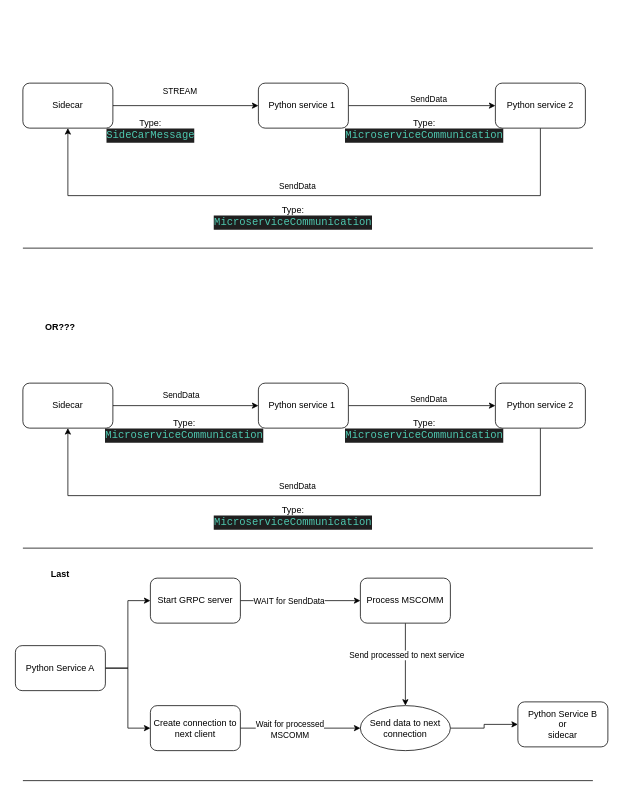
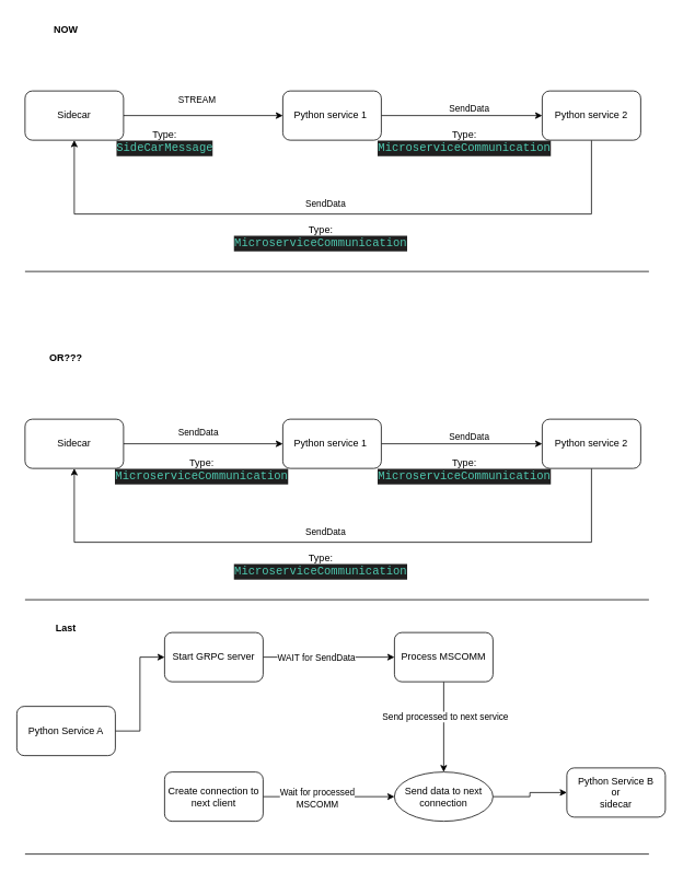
  <mxCell id="0" />
  <mxCell id="1" parent="0" />
  <mxCell id="2" style="edgeStyle=orthogonalEdgeStyle;rounded=0;orthogonalLoop=1;jettySize=auto;html=1;entryX=0;entryY=0.5;entryDx=0;entryDy=0;" parent="1" source="4" target="7" edge="1"><mxGeometry relative="1" as="geometry" /></mxCell>
  <mxCell id="3" value="STREAM&amp;nbsp;" style="edgeLabel;html=1;align=center;verticalAlign=middle;resizable=0;points=[];" parent="2" vertex="1" connectable="0"><mxGeometry x="-0.165" y="-3" relative="1" as="geometry"><mxPoint x="9" y="-23" as="offset" /></mxGeometry></mxCell>
  <mxCell id="4" value="Sidecar" style="rounded=1;whiteSpace=wrap;html=1;" parent="1" vertex="1"><mxGeometry x="30" y="110" width="120" height="60" as="geometry" /></mxCell>
  <mxCell id="5" style="edgeStyle=orthogonalEdgeStyle;rounded=0;orthogonalLoop=1;jettySize=auto;html=1;" parent="1" source="7" target="9" edge="1"><mxGeometry relative="1" as="geometry" /></mxCell>
  <mxCell id="6" value="SendData" style="edgeLabel;html=1;align=center;verticalAlign=middle;resizable=0;points=[];" parent="5" vertex="1" connectable="0"><mxGeometry x="-0.296" relative="1" as="geometry"><mxPoint x="37" y="-10" as="offset" /></mxGeometry></mxCell>
  <mxCell id="7" value="Python service 1&amp;nbsp;" style="rounded=1;whiteSpace=wrap;html=1;" parent="1" vertex="1"><mxGeometry x="344" y="110" width="120" height="60" as="geometry" /></mxCell>
  <mxCell id="8" style="edgeStyle=orthogonalEdgeStyle;rounded=0;orthogonalLoop=1;jettySize=auto;html=1;entryX=0.5;entryY=1;entryDx=0;entryDy=0;" parent="1" source="9" target="4" edge="1"><mxGeometry relative="1" as="geometry"><Array as="points"><mxPoint x="720" y="260" /><mxPoint x="90" y="260" /></Array></mxGeometry></mxCell>
  <mxCell id="9" value="Python service 2" style="rounded=1;whiteSpace=wrap;html=1;" parent="1" vertex="1"><mxGeometry x="660" y="110" width="120" height="60" as="geometry" /></mxCell>
  <mxCell id="10" value="Type:&lt;br&gt;&lt;div style=&quot;color: rgb(204, 204, 204); background-color: rgb(31, 31, 31); font-family: Consolas, &amp;quot;Courier New&amp;quot;, monospace; font-size: 14px; line-height: 19px; white-space-collapse: preserve;&quot;&gt;&lt;span style=&quot;color: #4ec9b0;&quot;&gt;SideCarMessage&lt;/span&gt;&lt;/div&gt;" style="text;html=1;align=center;verticalAlign=middle;resizable=0;points=[];autosize=1;strokeColor=none;fillColor=none;" parent="1" vertex="1"><mxGeometry x="135" y="148" width="130" height="50" as="geometry" /></mxCell>
  <mxCell id="11" value="Type:&lt;br&gt;&lt;div style=&quot;color: rgb(204, 204, 204); background-color: rgb(31, 31, 31); font-family: Consolas, &amp;quot;Courier New&amp;quot;, monospace; font-size: 14px; line-height: 19px; white-space-collapse: preserve;&quot;&gt;&lt;div style=&quot;line-height: 19px;&quot;&gt;&lt;span style=&quot;color: #4ec9b0;&quot;&gt;MicroserviceCommunication&lt;/span&gt;&lt;/div&gt;&lt;/div&gt;" style="text;html=1;align=center;verticalAlign=middle;resizable=0;points=[];autosize=1;strokeColor=none;fillColor=none;" parent="1" vertex="1"><mxGeometry x="455" y="148" width="220" height="50" as="geometry" /></mxCell>
+ <mxCell id="12" value="&lt;b&gt;NOW&lt;/b&gt;" style="text;html=1;align=center;verticalAlign=middle;whiteSpace=wrap;rounded=0;" parent="1" vertex="1"><mxGeometry x="50" y="20" width="60" height="30" as="geometry" /></mxCell>
  <mxCell id="13" value="" style="endArrow=none;html=1;rounded=0;" parent="1" edge="1"><mxGeometry width="50" height="50" relative="1" as="geometry"><mxPoint x="30" y="330" as="sourcePoint" /><mxPoint x="790" y="330" as="targetPoint" /></mxGeometry></mxCell>
  <mxCell id="14" value="SendData" style="edgeLabel;html=1;align=center;verticalAlign=middle;resizable=0;points=[];" parent="1" vertex="1" connectable="0"><mxGeometry x="395" y="246" as="geometry" /></mxCell>
  <mxCell id="15" value="Type:&lt;br&gt;&lt;div style=&quot;color: rgb(204, 204, 204); background-color: rgb(31, 31, 31); font-family: Consolas, &amp;quot;Courier New&amp;quot;, monospace; font-size: 14px; line-height: 19px; white-space-collapse: preserve;&quot;&gt;&lt;div style=&quot;line-height: 19px;&quot;&gt;&lt;span style=&quot;color: #4ec9b0;&quot;&gt;MicroserviceCommunication&lt;/span&gt;&lt;/div&gt;&lt;/div&gt;" style="text;html=1;align=center;verticalAlign=middle;resizable=0;points=[];autosize=1;strokeColor=none;fillColor=none;" parent="1" vertex="1"><mxGeometry x="280" y="264" width="220" height="50" as="geometry" /></mxCell>
  <mxCell id="16" style="edgeStyle=orthogonalEdgeStyle;rounded=0;orthogonalLoop=1;jettySize=auto;html=1;entryX=0;entryY=0.5;entryDx=0;entryDy=0;" parent="1" source="17" target="20" edge="1"><mxGeometry relative="1" as="geometry" /></mxCell>
  <mxCell id="17" value="Sidecar" style="rounded=1;whiteSpace=wrap;html=1;" parent="1" vertex="1"><mxGeometry x="30" y="510" width="120" height="60" as="geometry" /></mxCell>
  <mxCell id="18" style="edgeStyle=orthogonalEdgeStyle;rounded=0;orthogonalLoop=1;jettySize=auto;html=1;" parent="1" source="20" target="22" edge="1"><mxGeometry relative="1" as="geometry" /></mxCell>
  <mxCell id="19" value="SendData" style="edgeLabel;html=1;align=center;verticalAlign=middle;resizable=0;points=[];" parent="18" vertex="1" connectable="0"><mxGeometry x="-0.296" relative="1" as="geometry"><mxPoint x="37" y="-10" as="offset" /></mxGeometry></mxCell>
  <mxCell id="20" value="Python service 1&amp;nbsp;" style="rounded=1;whiteSpace=wrap;html=1;" parent="1" vertex="1"><mxGeometry x="344" y="510" width="120" height="60" as="geometry" /></mxCell>
  <mxCell id="21" style="edgeStyle=orthogonalEdgeStyle;rounded=0;orthogonalLoop=1;jettySize=auto;html=1;entryX=0.5;entryY=1;entryDx=0;entryDy=0;" parent="1" source="22" target="17" edge="1"><mxGeometry relative="1" as="geometry"><Array as="points"><mxPoint x="720" y="660" /><mxPoint x="90" y="660" /></Array></mxGeometry></mxCell>
  <mxCell id="22" value="Python service 2" style="rounded=1;whiteSpace=wrap;html=1;" parent="1" vertex="1"><mxGeometry x="660" y="510" width="120" height="60" as="geometry" /></mxCell>
  <mxCell id="23" value="Type:&lt;br&gt;&lt;div style=&quot;white-space-collapse: preserve; color: rgb(204, 204, 204); background-color: rgb(31, 31, 31); font-family: Consolas, &amp;quot;Courier New&amp;quot;, monospace; font-size: 14px; line-height: 19px;&quot;&gt;&lt;div style=&quot;line-height: 19px;&quot;&gt;&lt;span style=&quot;color: rgb(78, 201, 176);&quot;&gt;MicroserviceCommunication&lt;/span&gt;&lt;/div&gt;&lt;/div&gt;" style="text;html=1;align=center;verticalAlign=middle;resizable=0;points=[];autosize=1;strokeColor=none;fillColor=none;" parent="1" vertex="1"><mxGeometry x="135" y="548" width="220" height="50" as="geometry" /></mxCell>
  <mxCell id="24" value="Type:&lt;br&gt;&lt;div style=&quot;color: rgb(204, 204, 204); background-color: rgb(31, 31, 31); font-family: Consolas, &amp;quot;Courier New&amp;quot;, monospace; font-size: 14px; line-height: 19px; white-space-collapse: preserve;&quot;&gt;&lt;div style=&quot;line-height: 19px;&quot;&gt;&lt;span style=&quot;color: #4ec9b0;&quot;&gt;MicroserviceCommunication&lt;/span&gt;&lt;/div&gt;&lt;/div&gt;" style="text;html=1;align=center;verticalAlign=middle;resizable=0;points=[];autosize=1;strokeColor=none;fillColor=none;" parent="1" vertex="1"><mxGeometry x="455" y="548" width="220" height="50" as="geometry" /></mxCell>
  <mxCell id="25" value="&lt;b&gt;OR&lt;/b&gt;&lt;b style=&quot;background-color: initial;&quot;&gt;???&lt;/b&gt;" style="text;html=1;align=center;verticalAlign=middle;whiteSpace=wrap;rounded=0;" parent="1" vertex="1"><mxGeometry x="50" y="420" width="60" height="30" as="geometry" /></mxCell>
  <mxCell id="26" value="" style="endArrow=none;html=1;rounded=0;" parent="1" edge="1"><mxGeometry width="50" height="50" relative="1" as="geometry"><mxPoint x="30" y="730" as="sourcePoint" /><mxPoint x="790" y="730" as="targetPoint" /></mxGeometry></mxCell>
  <mxCell id="27" value="SendData" style="edgeLabel;html=1;align=center;verticalAlign=middle;resizable=0;points=[];" parent="1" vertex="1" connectable="0"><mxGeometry x="395" y="646" as="geometry" /></mxCell>
  <mxCell id="28" value="Type:&lt;br&gt;&lt;div style=&quot;color: rgb(204, 204, 204); background-color: rgb(31, 31, 31); font-family: Consolas, &amp;quot;Courier New&amp;quot;, monospace; font-size: 14px; line-height: 19px; white-space-collapse: preserve;&quot;&gt;&lt;div style=&quot;line-height: 19px;&quot;&gt;&lt;span style=&quot;color: #4ec9b0;&quot;&gt;MicroserviceCommunication&lt;/span&gt;&lt;/div&gt;&lt;/div&gt;" style="text;html=1;align=center;verticalAlign=middle;resizable=0;points=[];autosize=1;strokeColor=none;fillColor=none;" parent="1" vertex="1"><mxGeometry x="280" y="664" width="220" height="50" as="geometry" /></mxCell>
  <mxCell id="29" value="SendData" style="edgeLabel;html=1;align=center;verticalAlign=middle;resizable=0;points=[];" parent="1" vertex="1" connectable="0"><mxGeometry x="240" y="525" as="geometry" /></mxCell>
  <mxCell id="30" style="edgeStyle=orthogonalEdgeStyle;rounded=0;orthogonalLoop=1;jettySize=auto;html=1;entryX=0;entryY=0.5;entryDx=0;entryDy=0;" edge="1" parent="1" source="32" target="37"><mxGeometry relative="1" as="geometry"><mxPoint x="240" y="800" as="targetPoint" /></mxGeometry></mxCell>
- <mxCell id="31" style="edgeStyle=orthogonalEdgeStyle;rounded=0;orthogonalLoop=1;jettySize=auto;html=1;entryX=0;entryY=0.5;entryDx=0;entryDy=0;" edge="1" parent="1" source="32" target="43"><mxGeometry relative="1" as="geometry"><mxPoint x="150" y="1000" as="targetPoint" /></mxGeometry></mxCell>
  <mxCell id="32" value="Python Service A" style="rounded=1;whiteSpace=wrap;html=1;" vertex="1" parent="1"><mxGeometry x="20" y="860" width="120" height="60" as="geometry" /></mxCell>
  <mxCell id="33" value="&lt;b&gt;Last&lt;/b&gt;" style="text;html=1;align=center;verticalAlign=middle;whiteSpace=wrap;rounded=0;" vertex="1" parent="1"><mxGeometry x="50" y="750" width="60" height="30" as="geometry" /></mxCell>
  <mxCell id="34" value="" style="endArrow=none;html=1;rounded=0;" edge="1" parent="1"><mxGeometry width="50" height="50" relative="1" as="geometry"><mxPoint x="30" y="1040" as="sourcePoint" /><mxPoint x="790" y="1040" as="targetPoint" /></mxGeometry></mxCell>
  <mxCell id="35" style="edgeStyle=orthogonalEdgeStyle;rounded=0;orthogonalLoop=1;jettySize=auto;html=1;" edge="1" parent="1" source="37"><mxGeometry relative="1" as="geometry"><mxPoint x="480" y="800" as="targetPoint" /></mxGeometry></mxCell>
  <mxCell id="36" value="WAIT for SendData" style="edgeLabel;html=1;align=center;verticalAlign=middle;resizable=0;points=[];" vertex="1" connectable="0" parent="35"><mxGeometry x="-0.203" relative="1" as="geometry"><mxPoint as="offset" /></mxGeometry></mxCell>
  <mxCell id="37" value="Start GRPC server" style="rounded=1;whiteSpace=wrap;html=1;" vertex="1" parent="1"><mxGeometry x="200" y="770" width="120" height="60" as="geometry" /></mxCell>
  <mxCell id="38" style="edgeStyle=orthogonalEdgeStyle;rounded=0;orthogonalLoop=1;jettySize=auto;html=1;" edge="1" parent="1" source="40" target="45"><mxGeometry relative="1" as="geometry" /></mxCell>
  <mxCell id="39" value="Send processed to next service" style="edgeLabel;html=1;align=center;verticalAlign=middle;resizable=0;points=[];" vertex="1" connectable="0" parent="38"><mxGeometry x="-0.236" y="1" relative="1" as="geometry"><mxPoint as="offset" /></mxGeometry></mxCell>
  <mxCell id="40" value="Process MSCOMM" style="rounded=1;whiteSpace=wrap;html=1;" vertex="1" parent="1"><mxGeometry x="480" y="770" width="120" height="60" as="geometry" /></mxCell>
  <mxCell id="41" style="edgeStyle=orthogonalEdgeStyle;rounded=0;orthogonalLoop=1;jettySize=auto;html=1;entryX=0;entryY=0.5;entryDx=0;entryDy=0;" edge="1" parent="1" source="43" target="45"><mxGeometry relative="1" as="geometry" /></mxCell>
  <mxCell id="42" value="Wait for processed &lt;br&gt;MSCOMM" style="edgeLabel;html=1;align=center;verticalAlign=middle;resizable=0;points=[];" vertex="1" connectable="0" parent="41"><mxGeometry x="-0.188" y="-1" relative="1" as="geometry"><mxPoint as="offset" /></mxGeometry></mxCell>
  <mxCell id="43" value="Create connection to next client" style="rounded=1;whiteSpace=wrap;html=1;" vertex="1" parent="1"><mxGeometry x="200" y="940" width="120" height="60" as="geometry" /></mxCell>
  <mxCell id="44" style="edgeStyle=orthogonalEdgeStyle;rounded=0;orthogonalLoop=1;jettySize=auto;html=1;" edge="1" parent="1" source="45" target="46"><mxGeometry relative="1" as="geometry" /></mxCell>
  <mxCell id="45" value="Send data to next connection" style="ellipse;whiteSpace=wrap;html=1;" vertex="1" parent="1"><mxGeometry x="480" y="940" width="120" height="60" as="geometry" /></mxCell>
  <mxCell id="46" value="Python Service B&lt;br&gt;or&lt;br&gt;sidecar" style="rounded=1;whiteSpace=wrap;html=1;" vertex="1" parent="1"><mxGeometry x="690" y="935" width="120" height="60" as="geometry" /></mxCell>
